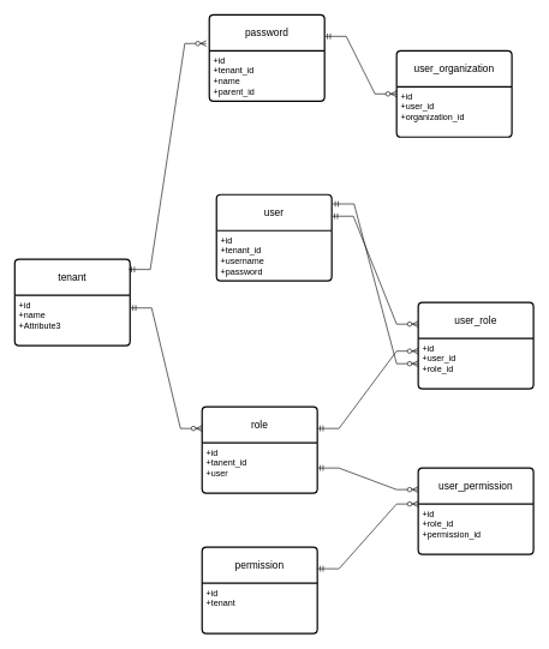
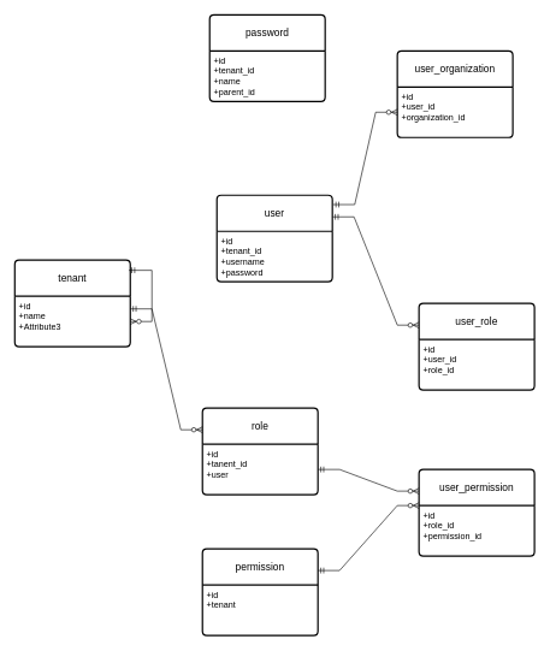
  <mxCell id="0" />
  <mxCell id="1" parent="0" />
  <mxCell id="2" value="tenant" style="swimlane;childLayout=stackLayout;horizontal=1;startSize=50;horizontalStack=0;rounded=1;fontSize=14;fontStyle=0;strokeWidth=2;resizeParent=0;resizeLast=1;shadow=0;dashed=0;align=center;arcSize=4;whiteSpace=wrap;html=1;" vertex="1" parent="1"><mxGeometry x="20" y="360" width="160" height="120" as="geometry" /></mxCell>
  <mxCell id="3" value="+id&lt;br&gt;+name&lt;br&gt;+Attribute3" style="align=left;strokeColor=none;fillColor=none;spacingLeft=4;fontSize=12;verticalAlign=top;resizable=0;rotatable=0;part=1;html=1;" vertex="1" parent="2"><mxGeometry y="50" width="160" height="70" as="geometry" /></mxCell>
  <mxCell id="4" value="user" style="swimlane;childLayout=stackLayout;horizontal=1;startSize=50;horizontalStack=0;rounded=1;fontSize=14;fontStyle=0;strokeWidth=2;resizeParent=0;resizeLast=1;shadow=0;dashed=0;align=center;arcSize=4;whiteSpace=wrap;html=1;" vertex="1" parent="1"><mxGeometry x="300" y="270" width="160" height="120" as="geometry" /></mxCell>
  <mxCell id="5" value="+id&lt;br&gt;+tenant_id&lt;br&gt;+username&lt;div&gt;+password&lt;br&gt;&lt;/div&gt;" style="align=left;strokeColor=none;fillColor=none;spacingLeft=4;fontSize=12;verticalAlign=top;resizable=0;rotatable=0;part=1;html=1;" vertex="1" parent="4"><mxGeometry y="50" width="160" height="70" as="geometry" /></mxCell>
  <mxCell id="6" value="user_role" style="swimlane;childLayout=stackLayout;horizontal=1;startSize=50;horizontalStack=0;rounded=1;fontSize=14;fontStyle=0;strokeWidth=2;resizeParent=0;resizeLast=1;shadow=0;dashed=0;align=center;arcSize=4;whiteSpace=wrap;html=1;" vertex="1" parent="1"><mxGeometry x="580" y="420" width="160" height="120" as="geometry" /></mxCell>
  <mxCell id="7" value="+id&lt;br&gt;+user_id&lt;br&gt;+role_id&lt;div&gt;&lt;br&gt;&lt;/div&gt;" style="align=left;strokeColor=none;fillColor=none;spacingLeft=4;fontSize=12;verticalAlign=top;resizable=0;rotatable=0;part=1;html=1;" vertex="1" parent="6"><mxGeometry y="50" width="160" height="70" as="geometry" /></mxCell>
  <mxCell id="8" value="role" style="swimlane;childLayout=stackLayout;horizontal=1;startSize=50;horizontalStack=0;rounded=1;fontSize=14;fontStyle=0;strokeWidth=2;resizeParent=0;resizeLast=1;shadow=0;dashed=0;align=center;arcSize=4;whiteSpace=wrap;html=1;" vertex="1" parent="1"><mxGeometry x="280" y="565" width="160" height="120" as="geometry" /></mxCell>
  <mxCell id="9" value="+id&lt;br&gt;+tanent_id&lt;br&gt;+user&lt;div&gt;&lt;br&gt;&lt;/div&gt;" style="align=left;strokeColor=none;fillColor=none;spacingLeft=4;fontSize=12;verticalAlign=top;resizable=0;rotatable=0;part=1;html=1;" vertex="1" parent="8"><mxGeometry y="50" width="160" height="70" as="geometry" /></mxCell>
  <mxCell id="10" value="" style="edgeStyle=entityRelationEdgeStyle;fontSize=12;html=1;endArrow=ERzeroToMany;startArrow=ERmandOne;rounded=0;exitX=1;exitY=0.25;exitDx=0;exitDy=0;entryX=0;entryY=0.25;entryDx=0;entryDy=0;" edge="1" parent="1" source="4" target="6"><mxGeometry width="100" height="100" relative="1" as="geometry"><mxPoint x="570" y="400" as="sourcePoint" /><mxPoint x="670" y="300" as="targetPoint" /></mxGeometry></mxCell>
- <mxCell id="11" value="" style="edgeStyle=entityRelationEdgeStyle;fontSize=12;html=1;endArrow=ERzeroToMany;startArrow=ERmandOne;rounded=0;exitX=1;exitY=0.25;exitDx=0;exitDy=0;entryX=0;entryY=0.25;entryDx=0;entryDy=0;" edge="1" parent="1" source="8" target="7"><mxGeometry width="100" height="100" relative="1" as="geometry"><mxPoint x="510" y="670" as="sourcePoint" /><mxPoint x="610" y="570" as="targetPoint" /></mxGeometry></mxCell>
  <mxCell id="12" value="" style="edgeStyle=entityRelationEdgeStyle;fontSize=12;html=1;endArrow=ERzeroToMany;startArrow=ERmandOne;rounded=0;exitX=1;exitY=0.25;exitDx=0;exitDy=0;entryX=0;entryY=0.25;entryDx=0;entryDy=0;" edge="1" parent="1" source="3" target="8"><mxGeometry width="100" height="100" relative="1" as="geometry"><mxPoint x="150" y="620" as="sourcePoint" /><mxPoint x="250" y="520" as="targetPoint" /></mxGeometry></mxCell>
  <mxCell id="13" value="permission" style="swimlane;childLayout=stackLayout;horizontal=1;startSize=50;horizontalStack=0;rounded=1;fontSize=14;fontStyle=0;strokeWidth=2;resizeParent=0;resizeLast=1;shadow=0;dashed=0;align=center;arcSize=4;whiteSpace=wrap;html=1;" vertex="1" parent="1"><mxGeometry x="280" y="760" width="160" height="120" as="geometry" /></mxCell>
  <mxCell id="14" value="+id&lt;br&gt;+tenant&lt;div&gt;&lt;br/&gt;&lt;/div&gt;" style="align=left;strokeColor=none;fillColor=none;spacingLeft=4;fontSize=12;verticalAlign=top;resizable=0;rotatable=0;part=1;html=1;" vertex="1" parent="13"><mxGeometry y="50" width="160" height="70" as="geometry" /></mxCell>
  <mxCell id="15" value="user_permission" style="swimlane;childLayout=stackLayout;horizontal=1;startSize=50;horizontalStack=0;rounded=1;fontSize=14;fontStyle=0;strokeWidth=2;resizeParent=0;resizeLast=1;shadow=0;dashed=0;align=center;arcSize=4;whiteSpace=wrap;html=1;" vertex="1" parent="1"><mxGeometry x="580" y="650" width="160" height="120" as="geometry" /></mxCell>
  <mxCell id="16" value="+id&lt;br&gt;+role_id&lt;br&gt;+permission_id&lt;div&gt;&lt;br&gt;&lt;/div&gt;" style="align=left;strokeColor=none;fillColor=none;spacingLeft=4;fontSize=12;verticalAlign=top;resizable=0;rotatable=0;part=1;html=1;" vertex="1" parent="15"><mxGeometry y="50" width="160" height="70" as="geometry" /></mxCell>
  <mxCell id="17" value="" style="edgeStyle=entityRelationEdgeStyle;fontSize=12;html=1;endArrow=ERzeroToMany;startArrow=ERmandOne;rounded=0;exitX=1;exitY=0.5;exitDx=0;exitDy=0;entryX=0;entryY=0.25;entryDx=0;entryDy=0;" edge="1" parent="1" source="9" target="15"><mxGeometry width="100" height="100" relative="1" as="geometry"><mxPoint x="450" y="605" as="sourcePoint" /><mxPoint x="590" y="498" as="targetPoint" /></mxGeometry></mxCell>
  <mxCell id="18" value="" style="edgeStyle=entityRelationEdgeStyle;fontSize=12;html=1;endArrow=ERzeroToMany;startArrow=ERmandOne;rounded=0;exitX=1;exitY=0.25;exitDx=0;exitDy=0;entryX=0;entryY=0;entryDx=0;entryDy=0;" edge="1" parent="1" source="13" target="16"><mxGeometry width="100" height="100" relative="1" as="geometry"><mxPoint x="450" y="660" as="sourcePoint" /><mxPoint x="590" y="690" as="targetPoint" /></mxGeometry></mxCell>
  <mxCell id="19" value="password" style="swimlane;childLayout=stackLayout;horizontal=1;startSize=50;horizontalStack=0;rounded=1;fontSize=14;fontStyle=0;strokeWidth=2;resizeParent=0;resizeLast=1;shadow=0;dashed=0;align=center;arcSize=4;whiteSpace=wrap;html=1;" vertex="1" parent="1"><mxGeometry x="290" y="20" width="160" height="120" as="geometry" /></mxCell>
  <mxCell id="20" value="+id&lt;br&gt;+tenant_id&lt;br&gt;+name&lt;div&gt;+parent_id&lt;br&gt;&lt;/div&gt;" style="align=left;strokeColor=none;fillColor=none;spacingLeft=4;fontSize=12;verticalAlign=top;resizable=0;rotatable=0;part=1;html=1;" vertex="1" parent="19"><mxGeometry y="50" width="160" height="70" as="geometry" /></mxCell>
  <mxCell id="21" value="user_organization" style="swimlane;childLayout=stackLayout;horizontal=1;startSize=50;horizontalStack=0;rounded=1;fontSize=14;fontStyle=0;strokeWidth=2;resizeParent=0;resizeLast=1;shadow=0;dashed=0;align=center;arcSize=4;whiteSpace=wrap;html=1;" vertex="1" parent="1"><mxGeometry x="550" y="70" width="160" height="120" as="geometry" /></mxCell>
  <mxCell id="22" value="+id&lt;br&gt;+user_id&lt;br&gt;+organization_id&lt;div&gt;&lt;br&gt;&lt;/div&gt;" style="align=left;strokeColor=none;fillColor=none;spacingLeft=4;fontSize=12;verticalAlign=top;resizable=0;rotatable=0;part=1;html=1;" vertex="1" parent="21"><mxGeometry y="50" width="160" height="70" as="geometry" /></mxCell>
- <mxCell id="23" value="" style="edgeStyle=entityRelationEdgeStyle;fontSize=12;html=1;endArrow=ERzeroToMany;startArrow=ERmandOne;rounded=0;exitX=1.006;exitY=0.108;exitDx=0;exitDy=0;exitPerimeter=0;" edge="1" parent="1" source="4" target="7"><mxGeometry width="100" height="100" relative="1" as="geometry"><mxPoint x="530" y="320" as="sourcePoint" /><mxPoint x="630" y="220" as="targetPoint" /></mxGeometry></mxCell>
- <mxCell id="24" value="" style="edgeStyle=entityRelationEdgeStyle;fontSize=12;html=1;endArrow=ERzeroToMany;startArrow=ERmandOne;rounded=0;exitX=1;exitY=0.25;exitDx=0;exitDy=0;entryX=0;entryY=0.5;entryDx=0;entryDy=0;" edge="1" parent="1" source="19" target="21"><mxGeometry width="100" height="100" relative="1" as="geometry"><mxPoint x="440" y="130" as="sourcePoint" /><mxPoint x="540" y="30" as="targetPoint" /></mxGeometry></mxCell>
- <mxCell id="25" value="" style="edgeStyle=entityRelationEdgeStyle;fontSize=12;html=1;endArrow=ERzeroToMany;startArrow=ERmandOne;rounded=0;exitX=0.988;exitY=0.117;exitDx=0;exitDy=0;exitPerimeter=0;entryX=-0.025;entryY=0.333;entryDx=0;entryDy=0;entryPerimeter=0;" edge="1" parent="1" source="2" target="19"><mxGeometry width="100" height="100" relative="1" as="geometry"><mxPoint x="100" y="290" as="sourcePoint" /><mxPoint x="200" y="190" as="targetPoint" /></mxGeometry></mxCell>
+ <mxCell id="23" value="" style="edgeStyle=entityRelationEdgeStyle;fontSize=12;html=1;endArrow=ERzeroToMany;startArrow=ERmandOne;rounded=0;exitX=1.006;exitY=0.108;exitDx=0;exitDy=0;entryX=0;entryY=0.5;entryDx=0;entryDy=0;exitPerimeter=0;" edge="1" parent="1" source="4" target="22"><mxGeometry width="100" height="100" relative="1" as="geometry"><mxPoint x="530" y="320" as="sourcePoint" /><mxPoint x="630" y="220" as="targetPoint" /></mxGeometry></mxCell>
+ <mxCell id="25" value="" style="edgeStyle=entityRelationEdgeStyle;fontSize=12;html=1;endArrow=ERzeroToMany;startArrow=ERmandOne;rounded=0;exitX=0.988;exitY=0.117;exitDx=0;exitDy=0;exitPerimeter=0;" edge="1" parent="1" source="2" target="3"><mxGeometry width="100" height="100" relative="1" as="geometry"><mxPoint x="100" y="290" as="sourcePoint" /><mxPoint x="200" y="190" as="targetPoint" /></mxGeometry></mxCell>
